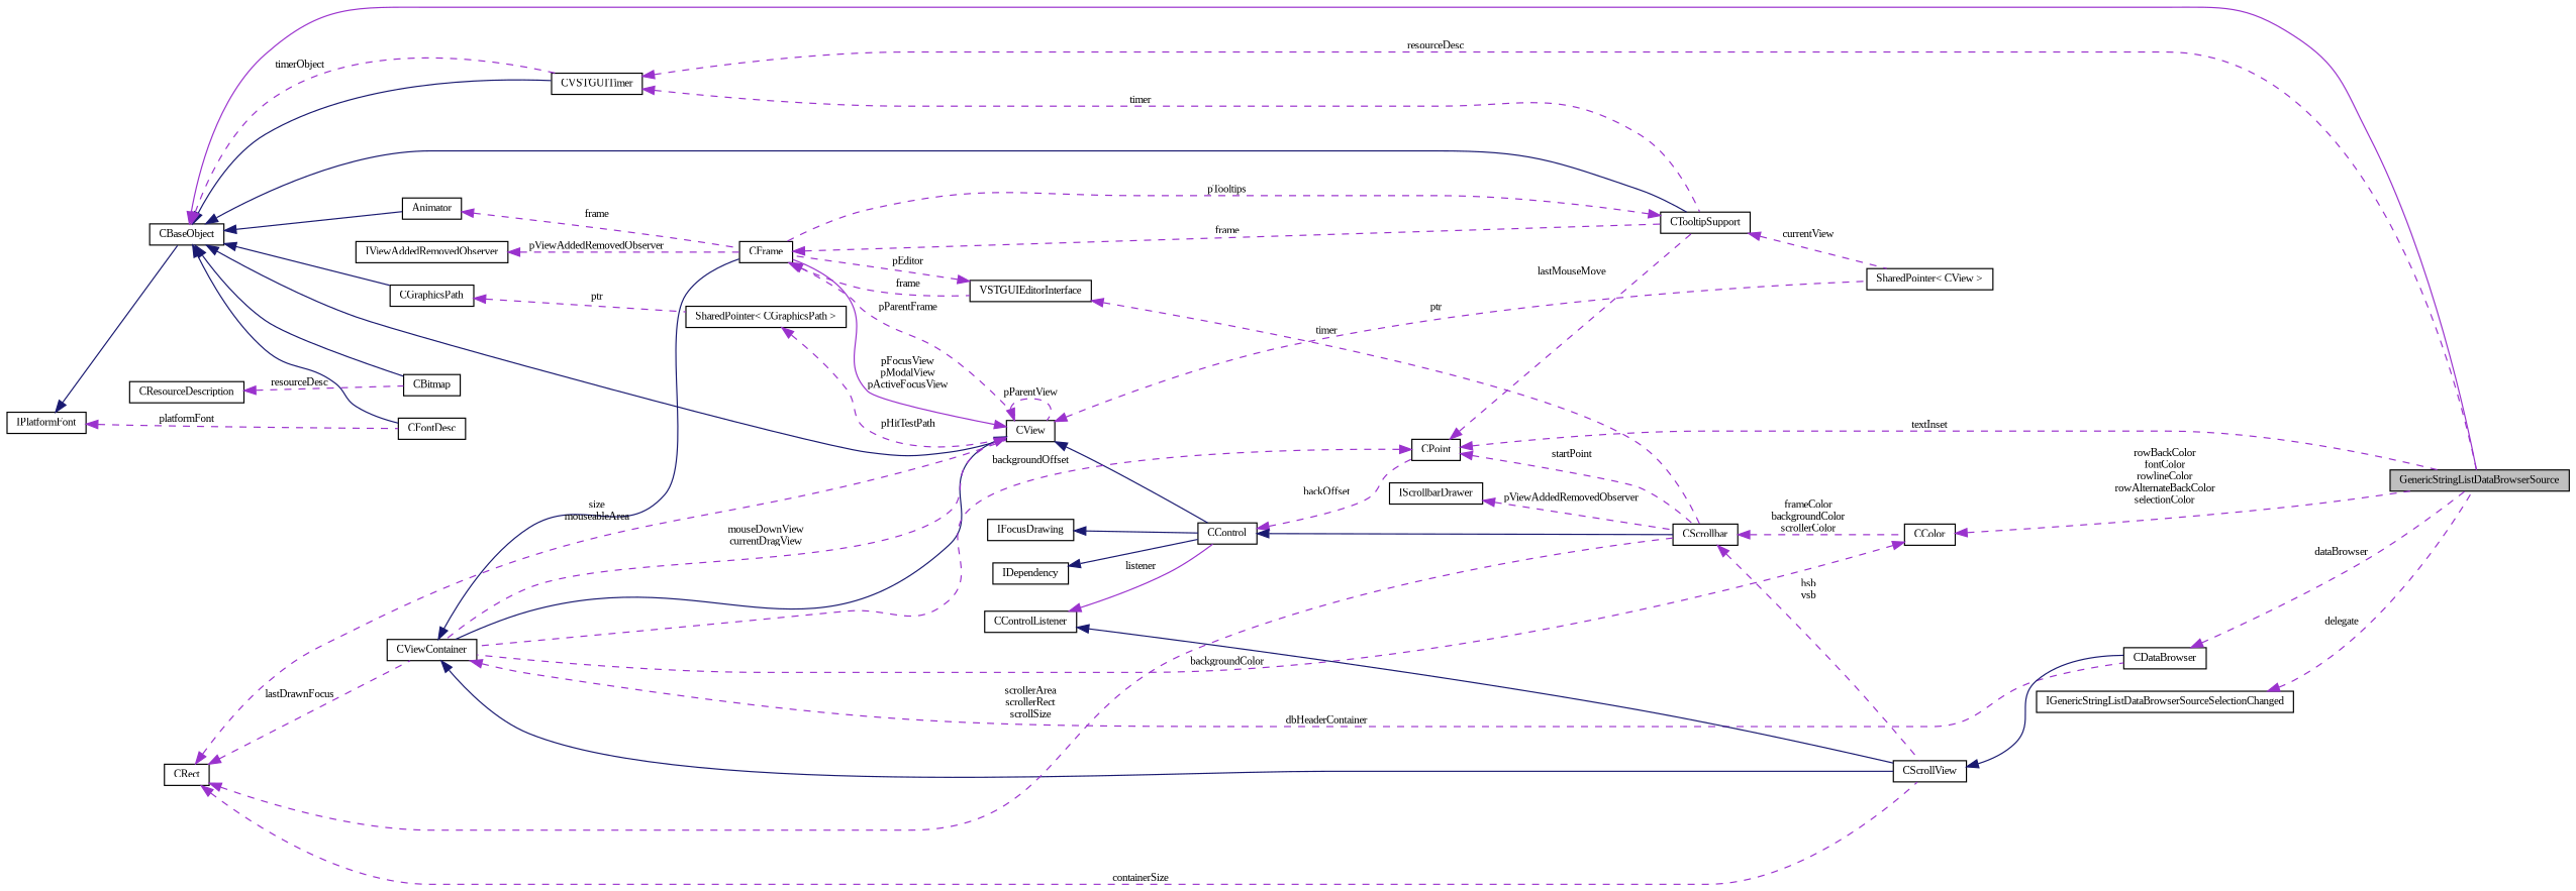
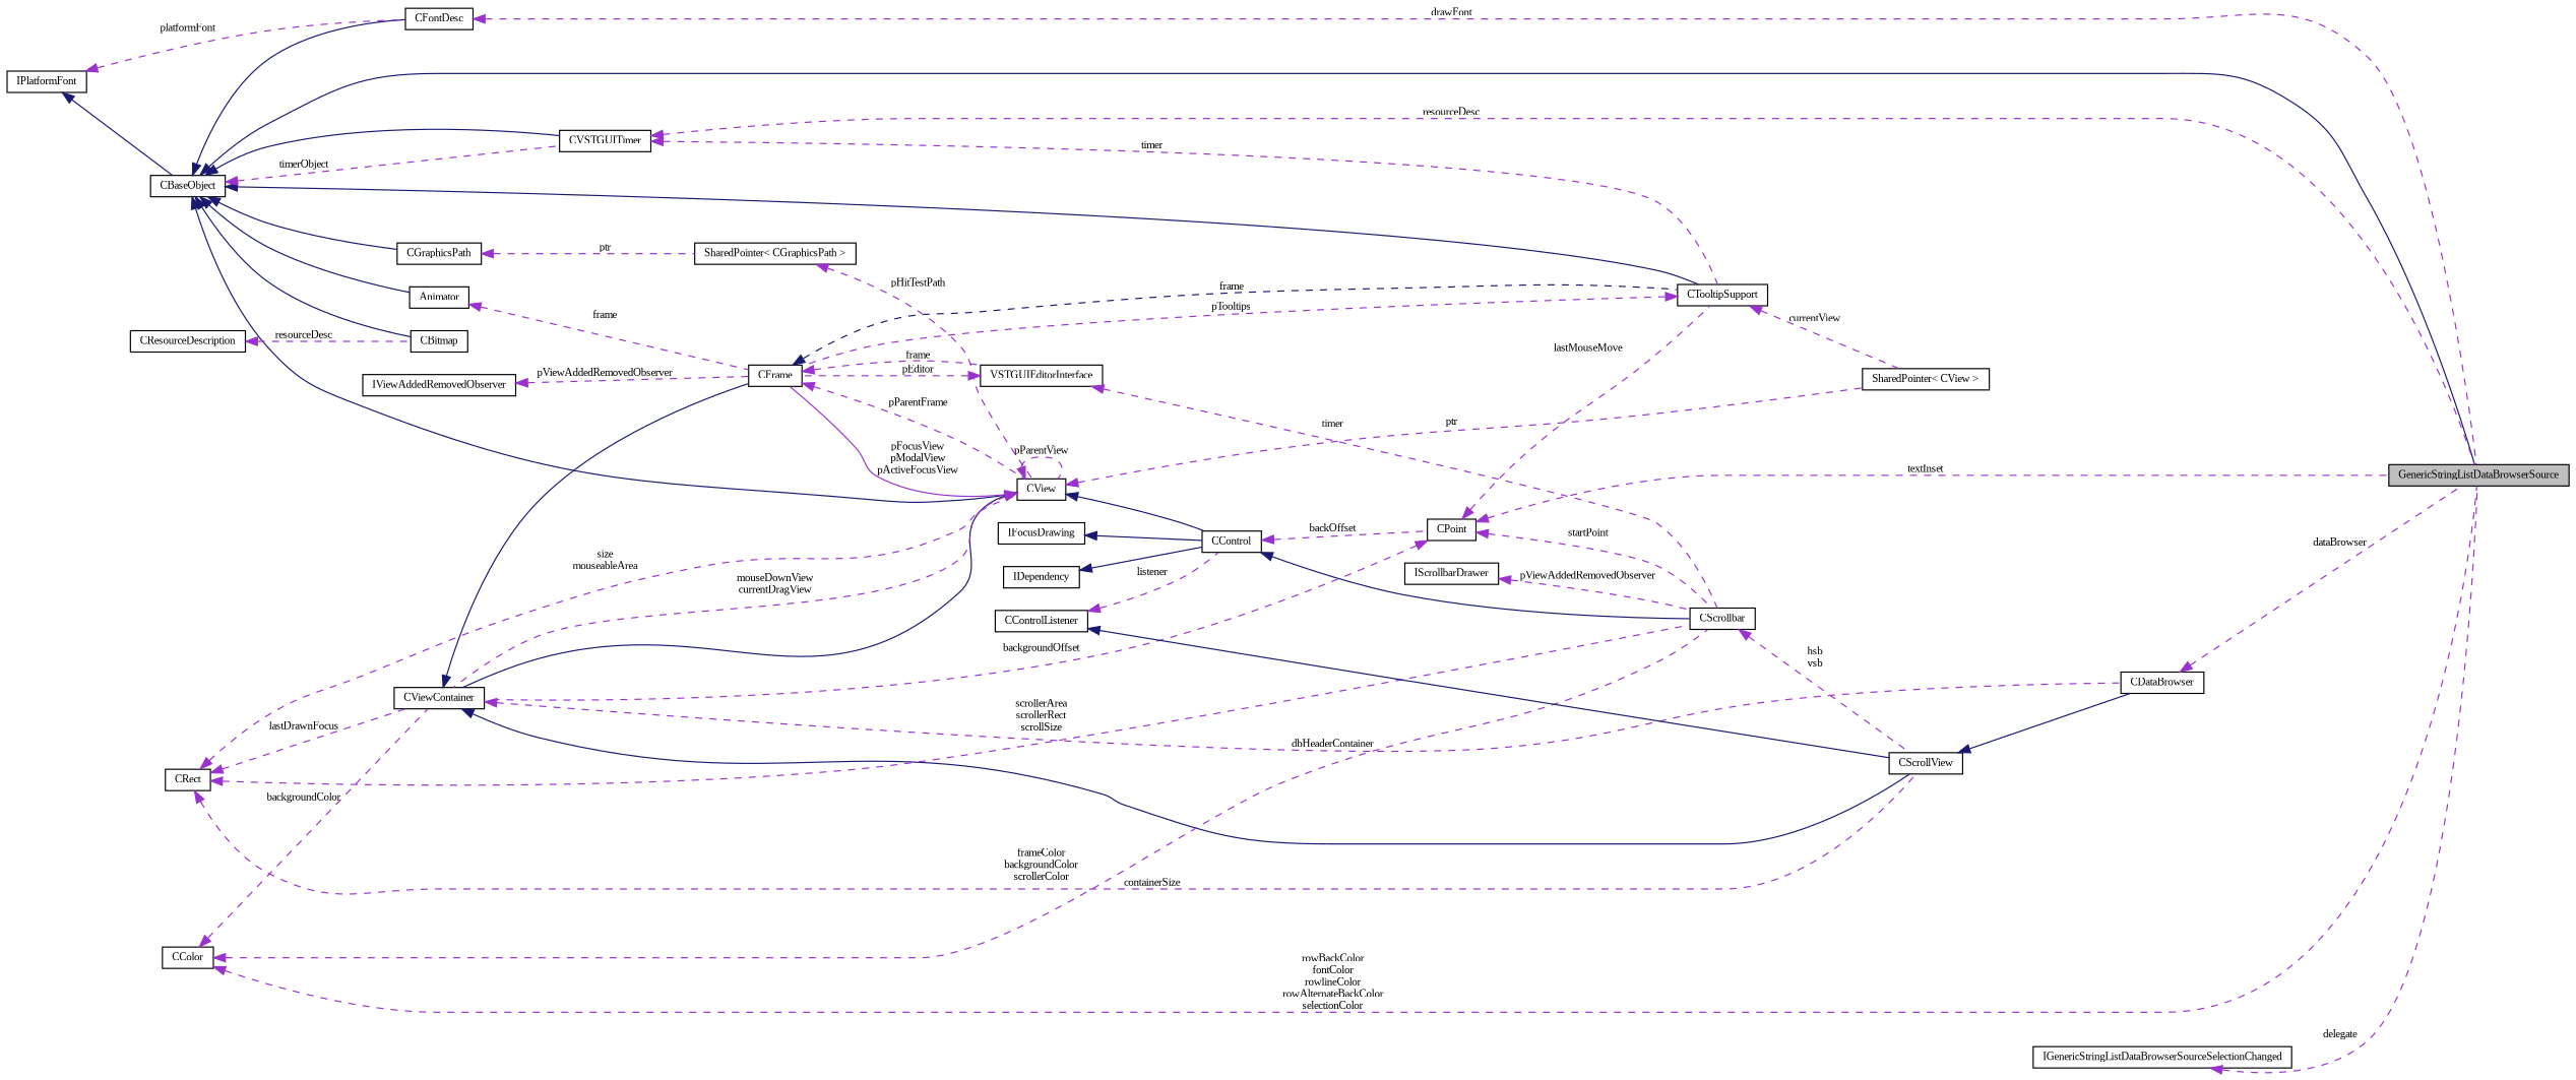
  digraph {
    fontname="Liberation Serif"
    rankdir=LR
    node [color=black fontname="Liberation Serif" fontsize=9 shape=record]
    edge [color=darkorchid3 dir=back fontname="Liberation Serif" fontsize=9 labelfontname=Arial labelfontsize=9 style=dashed]
    n1 [fillcolor=grey75 fontcolor=black height=0.2 label=GenericStringListDataBrowserSource style=filled width=0.4]
    n2 [height=0.2 label=CDataBrowser width=0.4]
    n3 [height=0.2 label=CBaseObject width=0.4]
    n4 [height=0.2 label=CFontDesc width=0.4]
    n5 [height=0.2 label=CView width=0.4]
    n6 [height=0.2 label=CBitmap width=0.4]
    n7 [height=0.2 label=Animator width=0.4]
    n8 [height=0.2 label=CTooltipSupport width=0.4]
    n9 [height=0.2 label=CVSTGUITimer width=0.4]
    n10 [height=0.2 label=CGraphicsPath width=0.4]
    n11 [height=0.2 label=IPlatformFont width=0.4]
    n12 [height=0.2 label=CViewContainer width=0.4]
    n13 [height=0.2 label=CFrame width=0.4]
    n14 [height=0.2 label="SharedPointer\< CView \>" width=0.4]
    n15 [height=0.2 label=CControl width=0.4]
    n16 [height=0.2 label="SharedPointer\< CGraphicsPath \>" width=0.4]
    n17 [height=0.2 label=CScrollView width=0.4]
    n18 [height=0.2 label=VSTGUIEditorInterface width=0.4]
    n19 [height=0.2 label=CPoint width=0.4]
    n20 [height=0.2 label=CScrollbar width=0.4]
    n21 [height=0.2 label=CResourceDescription width=0.4]
    n22 [height=0.2 label=IViewAddedRemovedObserver width=0.4]
    n23 [height=0.2 label=CRect width=0.4]
    n24 [height=0.2 label=CColor width=0.4]
    n25 [height=0.2 label=CControlListener width=0.4]
    n26 [height=0.2 label=IFocusDrawing width=0.4]
    n27 [height=0.2 label=IDependency width=0.4]
    n28 [height=0.2 label=IScrollbarDrawer width=0.4]
    n29 [height=0.2 label=IGenericStringListDataBrowserSourceSelectionChanged width=0.4]
    n2 -> n1 [label=dataBrowser]
-   n3 -> n1 [style=solid]
+   n3 -> n1 [color=midnightblue style=solid]
    n3 -> n4 [color=midnightblue style=solid]
    n3 -> n5 [color=midnightblue style=solid]
    n3 -> n6 [color=midnightblue style=solid]
    n3 -> n7 [color=midnightblue style=solid]
    n3 -> n8 [color=midnightblue style=solid]
    n3 -> n9 [color=midnightblue style=solid]
    n3 -> n9 [label=timerObject]
    n3 -> n10 [color=midnightblue style=solid]
+   n4 -> n1 [label=drawFont]
    n5 -> n5 [label=pParentView]
    n5 -> n12 [color=midnightblue style=solid]
    n5 -> n12 [label="mouseDownView\ncurrentDragView"]
    n5 -> n13 [label="pFocusView\npModalView\npActiveFocusView" style=solid]
    n5 -> n14 [label=ptr]
    n5 -> n15 [color=midnightblue style=solid]
    n7 -> n13 [label=frame]
    n8 -> n13 [label=pTooltips]
    n8 -> n14 [label=currentView]
    n9 -> n1 [label=resourceDesc]
    n9 -> n8 [label=timer]
    n10 -> n16 [label=ptr]
    n11 -> n3 [color=midnightblue style=solid]
    n11 -> n4 [label=platformFont]
    n12 -> n2 [label=dbHeaderContainer]
    n12 -> n13 [color=midnightblue style=solid]
    n12 -> n17 [color=midnightblue style=solid]
    n13 -> n5 [label=pParentFrame]
-   n13 -> n8 [label=frame]
+   n13 -> n8 [color=midnightblue label=frame]
    n13 -> n18 [label=frame]
    n15 -> n19 [label=backOffset]
    n15 -> n20 [color=midnightblue style=solid]
    n16 -> n5 [label=pHitTestPath]
    n17 -> n2 [color=midnightblue style=solid]
    n18 -> n13 [label=pEditor]
    n18 -> n20 [label=timer]
    n19 -> n1 [label=textInset]
    n19 -> n8 [label=lastMouseMove]
    n19 -> n12 [label=backgroundOffset]
    n19 -> n20 [label=startPoint]
    n20 -> n17 [label="hsb\nvsb"]
    n21 -> n6 [label=resourceDesc]
    n22 -> n13 [label=pViewAddedRemovedObserver]
    n23 -> n5 [label="size\nmouseableArea"]
    n23 -> n12 [label=lastDrawnFocus]
    n23 -> n17 [label=containerSize]
    n23 -> n20 [label="scrollerArea\nscrollerRect\nscrollSize"]
    n24 -> n1 [label="rowBackColor\nfontColor\nrowlineColor\nrowAlternateBackColor\nselectionColor"]
    n24 -> n12 [label=backgroundColor]
-   n20 -> n24 [label="frameColor\nbackgroundColor\nscrollerColor"]
-   n25 -> n15 [label=listener style=solid]
+   n24 -> n20 [label="frameColor\nbackgroundColor\nscrollerColor"]
+   n25 -> n15 [label=listener]
    n25 -> n17 [color=midnightblue style=solid]
    n26 -> n15 [color=midnightblue style=solid]
    n27 -> n15 [color=midnightblue style=solid]
    n28 -> n20 [label=pViewAddedRemovedObserver]
    n29 -> n1 [label=delegate]
  }
